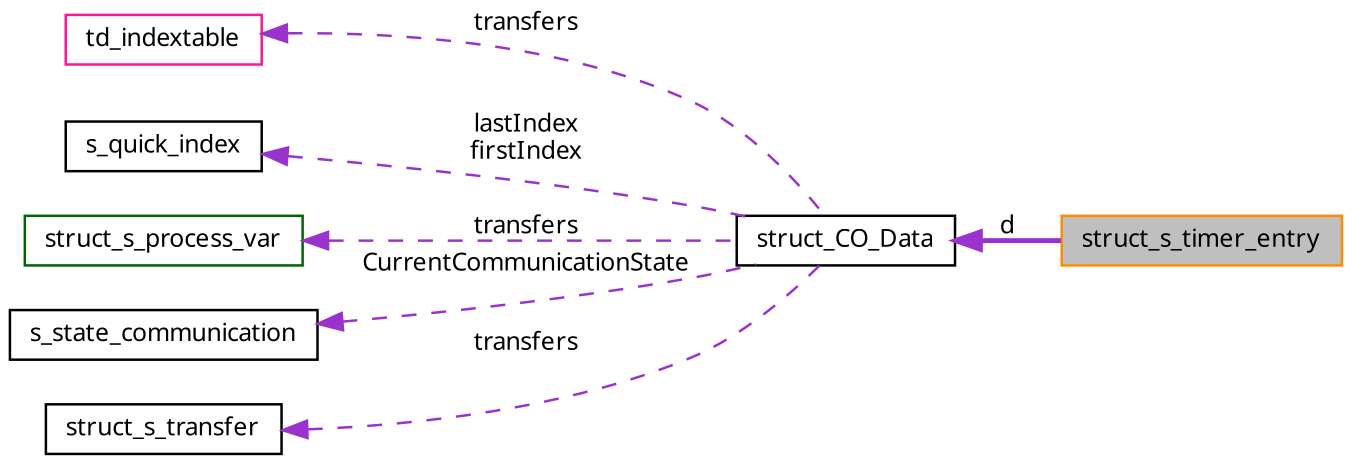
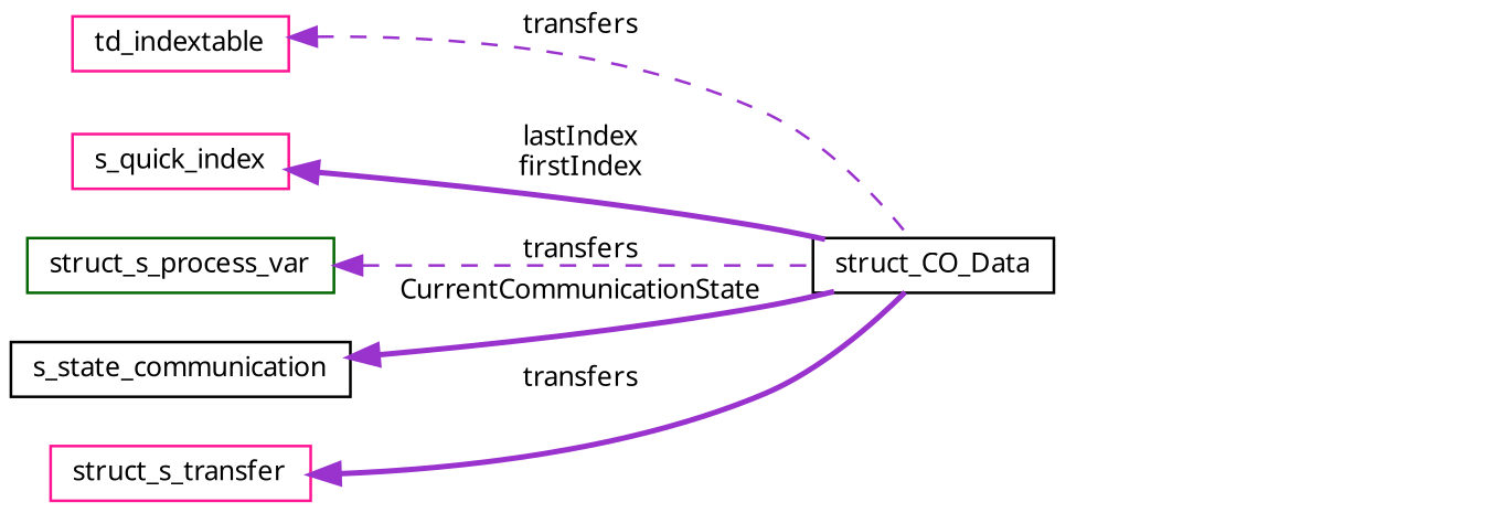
  digraph {
    rankdir=LR
    node [color=black fillcolor=white fontname="FreeSans.ttf" fontsize=10 shape=record style=filled]
    edge [color=darkorchid3 dir=back fontname="FreeSans.ttf" fontsize=10 labelfontname="FreeSans.ttf" labelfontsize=10 style=dashed]
-   n1 [color=darkorange fillcolor=grey75 fontcolor=black height=0.2 label=struct_s_timer_entry width=0.4]
    n2 [height=0.2 label=struct_CO_Data width=0.4]
    n3 [color=deeppink height=0.2 label=td_indextable width=0.4]
-   n4 [height=0.2 label=s_quick_index width=0.4]
+   n4 [color=deeppink height=0.2 label=s_quick_index width=0.4]
    n5 [color=darkgreen height=0.2 label=struct_s_process_var width=0.4]
    n6 [height=0.2 label=s_state_communication width=0.4]
-   n7 [height=0.2 label=struct_s_transfer width=0.4]
-   n2 -> n1 [label=d style=bold]
+   n7 [color=deeppink height=0.2 label=struct_s_transfer width=0.4]
    n3 -> n2 [label=transfers]
-   n4 -> n2 [label="lastIndex\nfirstIndex"]
+   n4 -> n2 [label="lastIndex\nfirstIndex" style=bold]
    n5 -> n2 [label=transfers]
-   n6 -> n2 [label=CurrentCommunicationState]
-   n7 -> n2 [label=transfers]
+   n6 -> n2 [label=CurrentCommunicationState style=bold]
+   n7 -> n2 [label=transfers style=bold]
  }
